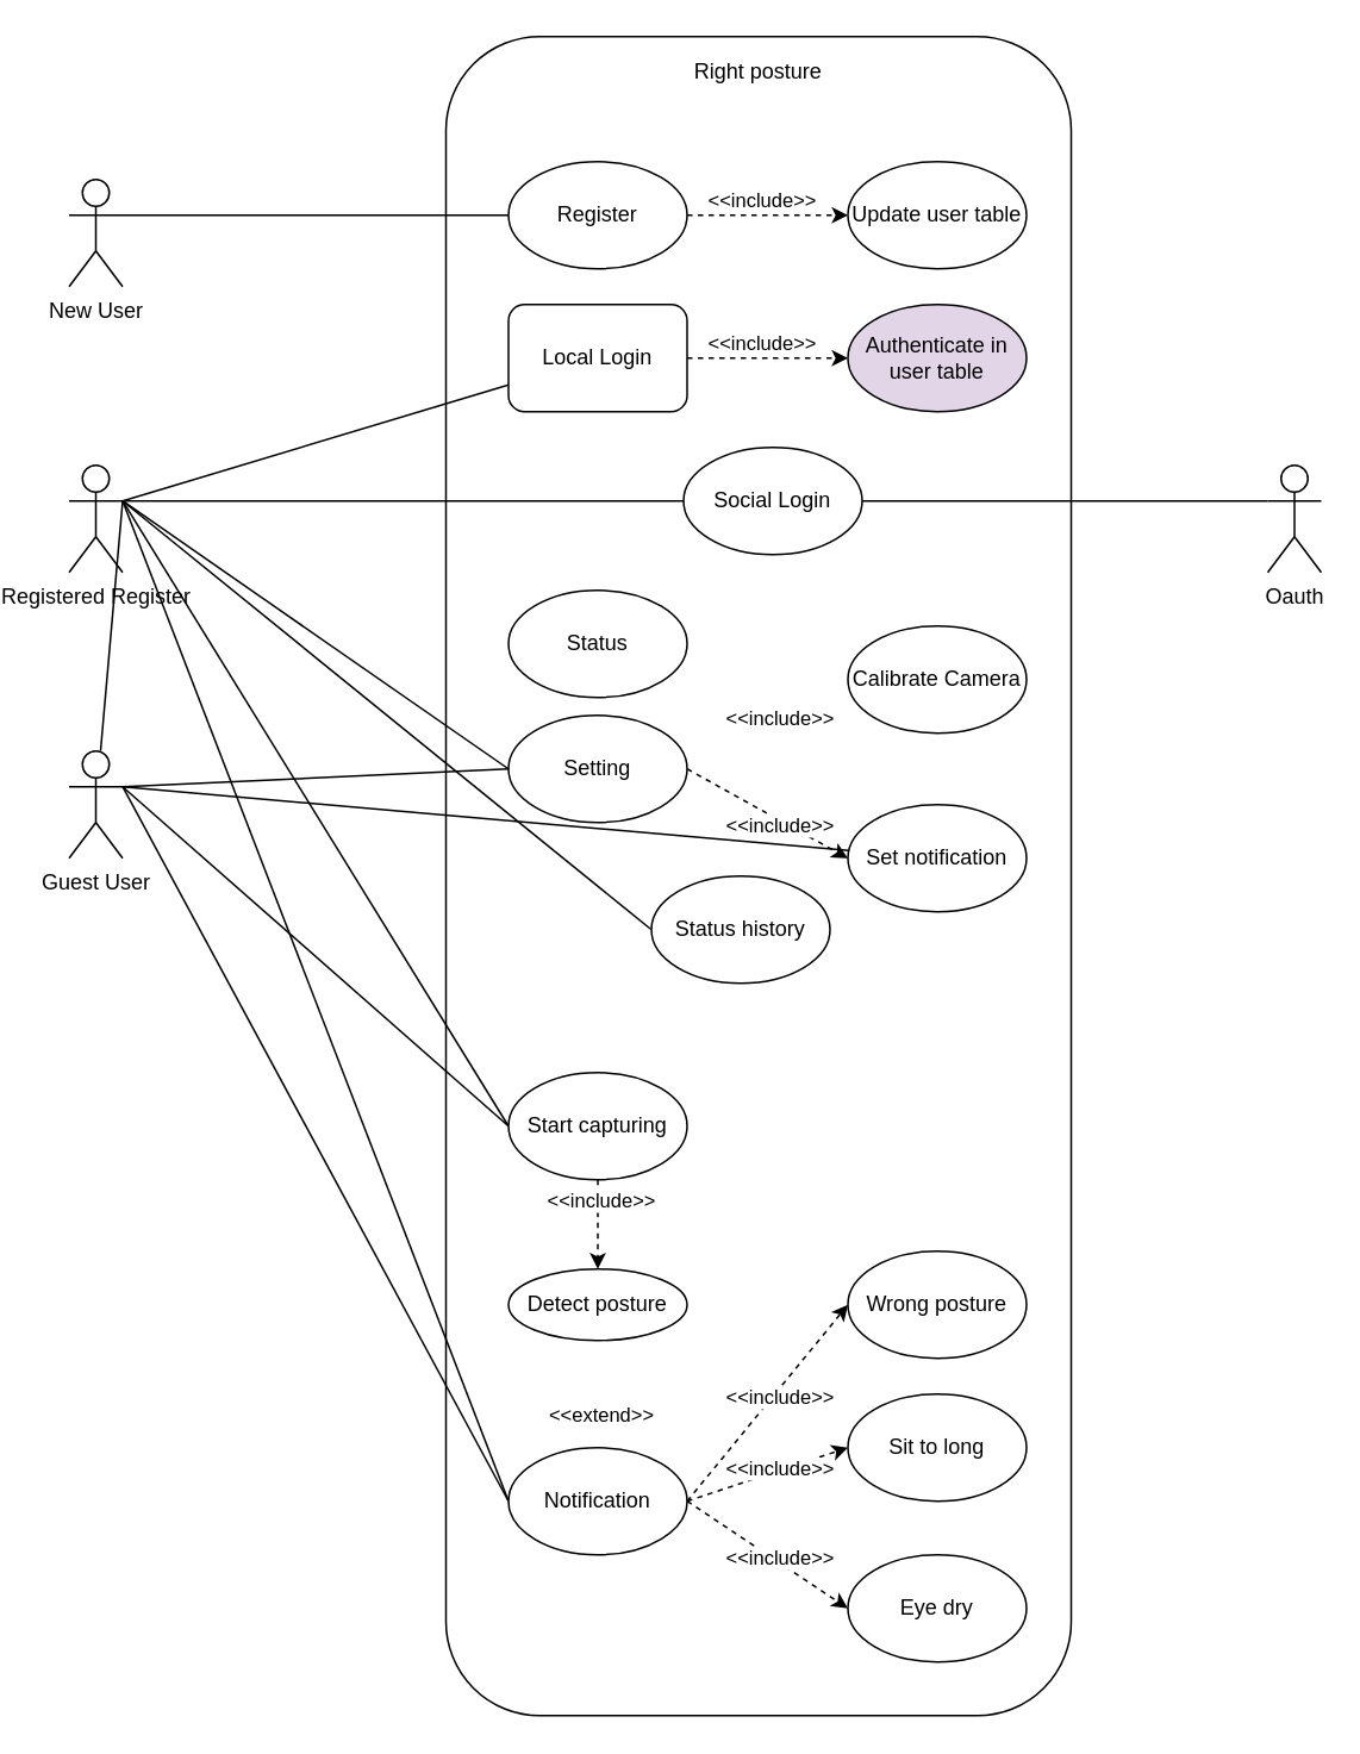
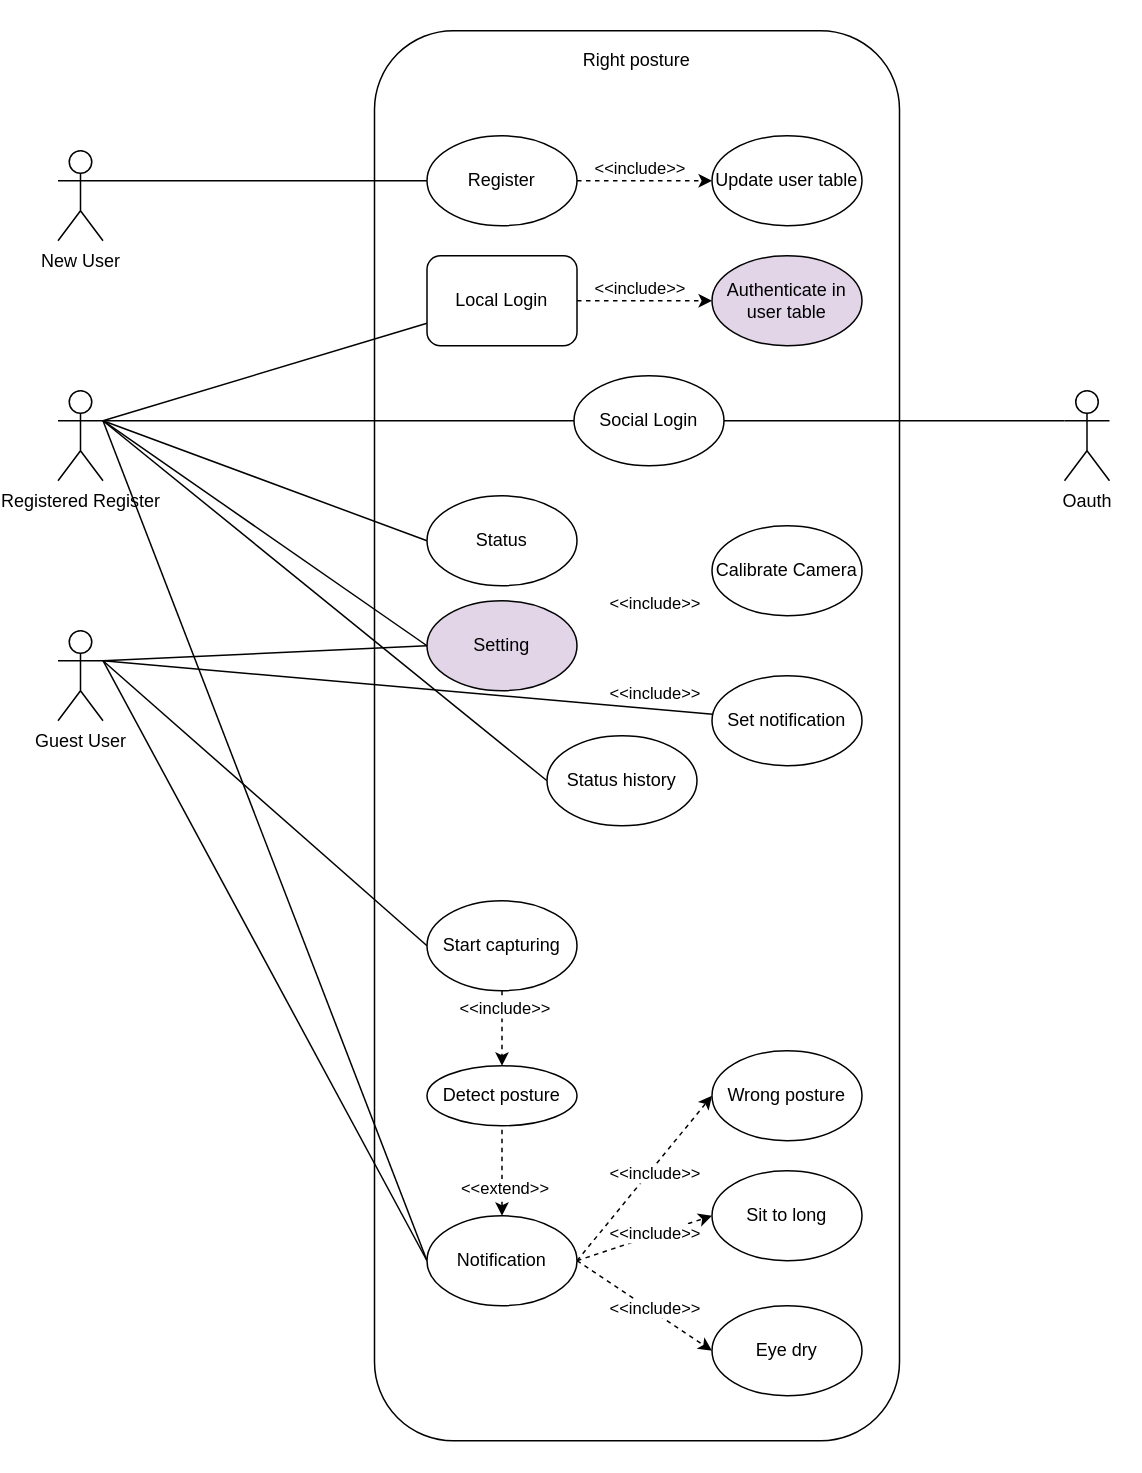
  <mxCell id="0" />
  <mxCell id="1" parent="0" />
  <mxCell id="2" value="" style="whiteSpace=wrap;html=1;rounded=1;imageAspect=1;" parent="1" vertex="1"><mxGeometry x="231" y="20" width="350" height="940" as="geometry" /></mxCell>
  <mxCell id="3" style="rounded=0;orthogonalLoop=1;jettySize=auto;html=1;exitX=1;exitY=0.333;exitDx=0;exitDy=0;exitPerimeter=0;entryX=0;entryY=0.5;entryDx=0;entryDy=0;endArrow=none;endFill=0;" parent="1" source="6" target="18" edge="1"><mxGeometry relative="1" as="geometry" /></mxCell>
  <mxCell id="4" style="edgeStyle=none;rounded=0;orthogonalLoop=1;jettySize=auto;html=1;exitX=1;exitY=0.333;exitDx=0;exitDy=0;exitPerimeter=0;entryX=0;entryY=0.5;entryDx=0;entryDy=0;endArrow=none;endFill=0;" parent="1" source="6" target="32" edge="1"><mxGeometry relative="1" as="geometry" /></mxCell>
- <mxCell id="5" style="edgeStyle=none;rounded=0;orthogonalLoop=1;jettySize=auto;html=1;exitX=1;exitY=0.333;exitDx=0;exitDy=0;exitPerimeter=0;entryX=0;entryY=0.5;entryDx=0;entryDy=0;endArrow=none;endFill=0;" parent="1" source="6" target="27" edge="1"><mxGeometry relative="1" as="geometry" /></mxCell>
  <mxCell id="6" value="Registered Register" style="shape=umlActor;verticalLabelPosition=bottom;verticalAlign=top;html=1;outlineConnect=0;" parent="1" vertex="1"><mxGeometry x="20" y="260" width="30" height="60" as="geometry" /></mxCell>
  <mxCell id="7" style="edgeStyle=none;rounded=0;orthogonalLoop=1;jettySize=auto;html=1;exitX=1;exitY=0.5;exitDx=0;exitDy=0;dashed=1;endArrow=classic;endFill=1;" parent="1" source="8" target="47" edge="1"><mxGeometry relative="1" as="geometry" /></mxCell>
  <mxCell id="8" value="Local Login" style="whiteSpace=wrap;html=1;rounded=1;" parent="1" vertex="1"><mxGeometry x="266" y="170" width="100" height="60" as="geometry" /></mxCell>
  <mxCell id="9" value="Right posture" style="text;html=1;strokeColor=none;fillColor=none;align=center;verticalAlign=middle;whiteSpace=wrap;rounded=0;" parent="1" vertex="1"><mxGeometry x="251" y="30" width="310" height="20" as="geometry" /></mxCell>
  <mxCell id="10" style="edgeStyle=none;rounded=0;orthogonalLoop=1;jettySize=auto;html=1;exitX=1;exitY=0.5;exitDx=0;exitDy=0;dashed=1;endArrow=classic;endFill=1;" parent="1" source="11" target="46" edge="1"><mxGeometry relative="1" as="geometry" /></mxCell>
  <mxCell id="11" value="&lt;span&gt;Register&lt;/span&gt;" style="ellipse;whiteSpace=wrap;html=1;" parent="1" vertex="1"><mxGeometry x="266" y="90" width="100" height="60" as="geometry" /></mxCell>
- <mxCell id="12" style="edgeStyle=none;rounded=0;orthogonalLoop=1;jettySize=auto;html=1;exitX=1;exitY=0.5;exitDx=0;exitDy=0;entryX=0;entryY=0.5;entryDx=0;entryDy=0;dashed=1;endArrow=classic;endFill=1;" parent="1" source="13" target="43" edge="1"><mxGeometry relative="1" as="geometry" /></mxCell>
- <mxCell id="13" value="Setting" style="ellipse;whiteSpace=wrap;html=1;" parent="1" vertex="1"><mxGeometry x="266" y="400" width="100" height="60" as="geometry" /></mxCell>
+ <mxCell id="13" value="Setting" style="ellipse;whiteSpace=wrap;html=1;fillColor=#e1d5e7;" parent="1" vertex="1"><mxGeometry x="266" y="400" width="100" height="60" as="geometry" /></mxCell>
  <mxCell id="14" value="Status" style="ellipse;whiteSpace=wrap;html=1;" parent="1" vertex="1"><mxGeometry x="266" y="330" width="100" height="60" as="geometry" /></mxCell>
  <mxCell id="15" style="rounded=0;orthogonalLoop=1;jettySize=auto;html=1;exitX=1;exitY=0.333;exitDx=0;exitDy=0;exitPerimeter=0;endArrow=none;endFill=0;" parent="1" source="6" target="8" edge="1"><mxGeometry relative="1" as="geometry" /></mxCell>
  <mxCell id="16" style="rounded=0;orthogonalLoop=1;jettySize=auto;html=1;exitX=1;exitY=0.333;exitDx=0;exitDy=0;exitPerimeter=0;entryX=0;entryY=0.5;entryDx=0;entryDy=0;endArrow=none;endFill=0;" parent="1" source="6" target="13" edge="1"><mxGeometry relative="1" as="geometry" /></mxCell>
- <mxCell id="17" style="rounded=0;orthogonalLoop=1;jettySize=auto;html=1;exitX=1;exitY=0.333;exitDx=0;exitDy=0;exitPerimeter=0;endArrow=none;endFill=0;" parent="1" source="6" target="23" edge="1"><mxGeometry relative="1" as="geometry" /></mxCell>
+ <mxCell id="17" style="rounded=0;orthogonalLoop=1;jettySize=auto;html=1;exitX=1;exitY=0.333;exitDx=0;exitDy=0;exitPerimeter=0;entryX=0;entryY=0.5;entryDx=0;entryDy=0;endArrow=none;endFill=0;" parent="1" source="6" target="14" edge="1"><mxGeometry relative="1" as="geometry" /></mxCell>
  <mxCell id="18" value="Status history" style="ellipse;whiteSpace=wrap;html=1;" parent="1" vertex="1"><mxGeometry x="346" y="490" width="100" height="60" as="geometry" /></mxCell>
  <mxCell id="19" style="rounded=0;orthogonalLoop=1;jettySize=auto;html=1;entryX=0;entryY=0.5;entryDx=0;entryDy=0;exitX=1;exitY=0.333;exitDx=0;exitDy=0;exitPerimeter=0;endArrow=none;endFill=0;" parent="1" source="23" target="13" edge="1"><mxGeometry relative="1" as="geometry" /></mxCell>
  <mxCell id="20" style="rounded=0;orthogonalLoop=1;jettySize=auto;html=1;exitX=1;exitY=0.333;exitDx=0;exitDy=0;exitPerimeter=0;endArrow=none;endFill=0;" parent="1" source="23" target="43" edge="1"><mxGeometry relative="1" as="geometry" /></mxCell>
  <mxCell id="21" style="edgeStyle=none;rounded=0;orthogonalLoop=1;jettySize=auto;html=1;exitX=1;exitY=0.333;exitDx=0;exitDy=0;exitPerimeter=0;entryX=0;entryY=0.5;entryDx=0;entryDy=0;endArrow=none;endFill=0;" parent="1" source="23" target="32" edge="1"><mxGeometry relative="1" as="geometry" /></mxCell>
  <mxCell id="22" style="edgeStyle=none;rounded=0;orthogonalLoop=1;jettySize=auto;html=1;exitX=1;exitY=0.333;exitDx=0;exitDy=0;exitPerimeter=0;entryX=0;entryY=0.5;entryDx=0;entryDy=0;endArrow=none;endFill=0;" parent="1" source="23" target="27" edge="1"><mxGeometry relative="1" as="geometry" /></mxCell>
  <mxCell id="23" value="Guest User" style="shape=umlActor;verticalLabelPosition=bottom;verticalAlign=top;html=1;outlineConnect=0;" parent="1" vertex="1"><mxGeometry x="20" y="420" width="30" height="60" as="geometry" /></mxCell>
  <mxCell id="24" style="rounded=0;orthogonalLoop=1;jettySize=auto;html=1;exitX=1;exitY=0.333;exitDx=0;exitDy=0;exitPerimeter=0;entryX=0;entryY=0.5;entryDx=0;entryDy=0;endArrow=none;endFill=0;" parent="1" source="25" target="11" edge="1"><mxGeometry relative="1" as="geometry" /></mxCell>
  <mxCell id="25" value="New User" style="shape=umlActor;verticalLabelPosition=bottom;verticalAlign=top;html=1;outlineConnect=0;" parent="1" vertex="1"><mxGeometry x="20" y="100" width="30" height="60" as="geometry" /></mxCell>
  <mxCell id="26" style="edgeStyle=none;rounded=0;orthogonalLoop=1;jettySize=auto;html=1;endArrow=classic;endFill=1;dashed=1;" parent="1" source="27" target="35" edge="1"><mxGeometry relative="1" as="geometry"><Array as="points"><mxPoint x="316" y="680" /></Array></mxGeometry></mxCell>
  <mxCell id="27" value="Start capturing" style="ellipse;whiteSpace=wrap;html=1;" parent="1" vertex="1"><mxGeometry x="266" y="600" width="100" height="60" as="geometry" /></mxCell>
  <mxCell id="28" style="edgeStyle=none;rounded=0;orthogonalLoop=1;jettySize=auto;html=1;exitX=1;exitY=0.5;exitDx=0;exitDy=0;entryX=0;entryY=0.5;entryDx=0;entryDy=0;endArrow=classic;endFill=1;dashed=1;" parent="1" source="32" target="36" edge="1"><mxGeometry relative="1" as="geometry" /></mxCell>
  <mxCell id="29" style="edgeStyle=none;rounded=0;orthogonalLoop=1;jettySize=auto;html=1;exitX=1;exitY=0.5;exitDx=0;exitDy=0;entryX=0;entryY=0.5;entryDx=0;entryDy=0;endArrow=classic;endFill=1;dashed=1;" parent="1" source="32" target="34" edge="1"><mxGeometry relative="1" as="geometry" /></mxCell>
  <mxCell id="30" style="edgeStyle=none;rounded=0;orthogonalLoop=1;jettySize=auto;html=1;exitX=1;exitY=0.5;exitDx=0;exitDy=0;entryX=0;entryY=0.5;entryDx=0;entryDy=0;endArrow=classic;endFill=1;dashed=1;" parent="1" source="32" target="33" edge="1"><mxGeometry relative="1" as="geometry" /></mxCell>
+ <mxCell id="31" style="edgeStyle=none;rounded=0;orthogonalLoop=1;jettySize=auto;html=1;exitX=0.5;exitY=0;exitDx=0;exitDy=0;endArrow=none;endFill=0;dashed=1;startArrow=classic;startFill=1;" parent="1" source="32" target="35" edge="1"><mxGeometry relative="1" as="geometry" /></mxCell>
  <mxCell id="32" value="Notification" style="ellipse;whiteSpace=wrap;html=1;" parent="1" vertex="1"><mxGeometry x="266" y="810" width="100" height="60" as="geometry" /></mxCell>
  <mxCell id="33" value="Wrong posture" style="ellipse;whiteSpace=wrap;html=1;" parent="1" vertex="1"><mxGeometry x="456" y="700" width="100" height="60" as="geometry" /></mxCell>
  <mxCell id="34" value="Sit to long" style="ellipse;whiteSpace=wrap;html=1;" parent="1" vertex="1"><mxGeometry x="456" y="780" width="100" height="60" as="geometry" /></mxCell>
  <mxCell id="35" value="Detect posture" style="ellipse;whiteSpace=wrap;html=1;" parent="1" vertex="1"><mxGeometry x="266" y="710" width="100" height="40" as="geometry" /></mxCell>
  <mxCell id="36" value="Eye dry" style="ellipse;whiteSpace=wrap;html=1;" parent="1" vertex="1"><mxGeometry x="456" y="870" width="100" height="60" as="geometry" /></mxCell>
  <mxCell id="37" value="&amp;lt;&amp;lt;include&amp;gt;&amp;gt;" style="edgeLabel;html=1;align=center;verticalAlign=middle;resizable=0;points=[];" parent="1" vertex="1" connectable="0"><mxGeometry x="435.998" y="630.005" as="geometry"><mxPoint x="-118" y="41" as="offset" /></mxGeometry></mxCell>
  <mxCell id="38" value="&amp;lt;&amp;lt;include&amp;gt;&amp;gt;" style="edgeLabel;html=1;align=center;verticalAlign=middle;resizable=0;points=[];" parent="1" vertex="1" connectable="0"><mxGeometry x="535.998" y="830.005" as="geometry"><mxPoint x="-118" y="41" as="offset" /></mxGeometry></mxCell>
  <mxCell id="39" value="&amp;lt;&amp;lt;include&amp;gt;&amp;gt;" style="edgeLabel;html=1;align=center;verticalAlign=middle;resizable=0;points=[];" parent="1" vertex="1" connectable="0"><mxGeometry x="535.998" y="740.005" as="geometry"><mxPoint x="-118" y="41" as="offset" /></mxGeometry></mxCell>
  <mxCell id="40" value="&amp;lt;&amp;lt;include&amp;gt;&amp;gt;" style="edgeLabel;html=1;align=center;verticalAlign=middle;resizable=0;points=[];" parent="1" vertex="1" connectable="0"><mxGeometry x="535.998" y="780.005" as="geometry"><mxPoint x="-118" y="41" as="offset" /></mxGeometry></mxCell>
  <mxCell id="41" value="&amp;lt;&amp;lt;extend&amp;gt;&amp;gt;" style="edgeLabel;html=1;align=center;verticalAlign=middle;resizable=0;points=[];" parent="1" vertex="1" connectable="0"><mxGeometry x="435.998" y="750.005" as="geometry"><mxPoint x="-118" y="41" as="offset" /></mxGeometry></mxCell>
  <mxCell id="42" value="Calibrate Camera" style="ellipse;whiteSpace=wrap;html=1;" parent="1" vertex="1"><mxGeometry x="456" y="350" width="100" height="60" as="geometry" /></mxCell>
  <mxCell id="43" value="Set notification" style="ellipse;whiteSpace=wrap;html=1;" parent="1" vertex="1"><mxGeometry x="456" y="450" width="100" height="60" as="geometry" /></mxCell>
  <mxCell id="44" value="&amp;lt;&amp;lt;include&amp;gt;&amp;gt;" style="edgeLabel;html=1;align=center;verticalAlign=middle;resizable=0;points=[];" parent="1" vertex="1" connectable="0"><mxGeometry x="535.998" y="360.005" as="geometry"><mxPoint x="-118" y="41" as="offset" /></mxGeometry></mxCell>
  <mxCell id="45" value="&amp;lt;&amp;lt;include&amp;gt;&amp;gt;" style="edgeLabel;html=1;align=center;verticalAlign=middle;resizable=0;points=[];" parent="1" vertex="1" connectable="0"><mxGeometry x="535.998" y="420.005" as="geometry"><mxPoint x="-118" y="41" as="offset" /></mxGeometry></mxCell>
  <mxCell id="46" value="&lt;span&gt;Update user table&lt;/span&gt;" style="ellipse;whiteSpace=wrap;html=1;" parent="1" vertex="1"><mxGeometry x="456" y="90" width="100" height="60" as="geometry" /></mxCell>
  <mxCell id="47" value="Authenticate in user table" style="ellipse;whiteSpace=wrap;html=1;fillColor=#e1d5e7;" parent="1" vertex="1"><mxGeometry x="456" y="170" width="100" height="60" as="geometry" /></mxCell>
  <mxCell id="48" value="&amp;lt;&amp;lt;include&amp;gt;&amp;gt;" style="edgeLabel;html=1;align=center;verticalAlign=middle;resizable=0;points=[];" parent="1" vertex="1" connectable="0"><mxGeometry x="525.998" y="70.005" as="geometry"><mxPoint x="-118" y="41" as="offset" /></mxGeometry></mxCell>
  <mxCell id="49" value="&amp;lt;&amp;lt;include&amp;gt;&amp;gt;" style="edgeLabel;html=1;align=center;verticalAlign=middle;resizable=0;points=[];" parent="1" vertex="1" connectable="0"><mxGeometry x="525.998" y="150.005" as="geometry"><mxPoint x="-118" y="41" as="offset" /></mxGeometry></mxCell>
  <mxCell id="50" value="Oauth" style="shape=umlActor;verticalLabelPosition=bottom;verticalAlign=top;html=1;outlineConnect=0;" parent="1" vertex="1"><mxGeometry x="691" y="260" width="30" height="60" as="geometry" /></mxCell>
  <mxCell id="51" style="rounded=0;orthogonalLoop=1;jettySize=auto;html=1;exitX=1;exitY=0.5;exitDx=0;exitDy=0;entryX=0;entryY=0.333;entryDx=0;entryDy=0;entryPerimeter=0;endArrow=none;endFill=0;" parent="1" source="52" target="50" edge="1"><mxGeometry relative="1" as="geometry" /></mxCell>
  <mxCell id="52" value="Social Login" style="ellipse;whiteSpace=wrap;html=1;" parent="1" vertex="1"><mxGeometry x="364" y="250" width="100" height="60" as="geometry" /></mxCell>
  <mxCell id="53" style="rounded=0;orthogonalLoop=1;jettySize=auto;html=1;entryX=0;entryY=0.5;entryDx=0;entryDy=0;endArrow=none;endFill=0;exitX=1;exitY=0.333;exitDx=0;exitDy=0;exitPerimeter=0;" parent="1" source="6" target="52" edge="1"><mxGeometry relative="1" as="geometry"><mxPoint x="60" y="300" as="sourcePoint" /><mxPoint x="276" y="370" as="targetPoint" /></mxGeometry></mxCell>
  <mxCell id="54" style="edgeStyle=none;rounded=0;orthogonalLoop=1;jettySize=auto;html=1;exitX=0.5;exitY=1;exitDx=0;exitDy=0;" parent="1" source="2" target="2" edge="1"><mxGeometry relative="1" as="geometry" /></mxCell>
